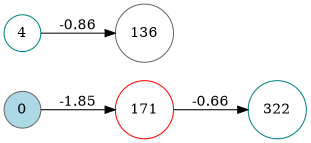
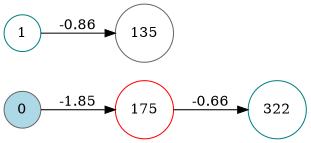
  digraph {
    rankdir=LR
    node [color=gray40 fillcolor=white shape=circle style=filled]
    n1 [fillcolor=lightblue label=0]
-   n2 [color=red label=171]
+   n2 [color=red label=175]
    n3 [color=teal label=322]
-   n4 [color=teal label=4]
-   n5 [label=136]
+   n4 [color=teal label=1]
+   n5 [label=135]
    n1 -> n2 [label=-1.85]
    n2 -> n3 [label=-0.66]
    n4 -> n5 [label=-0.86]
  }
